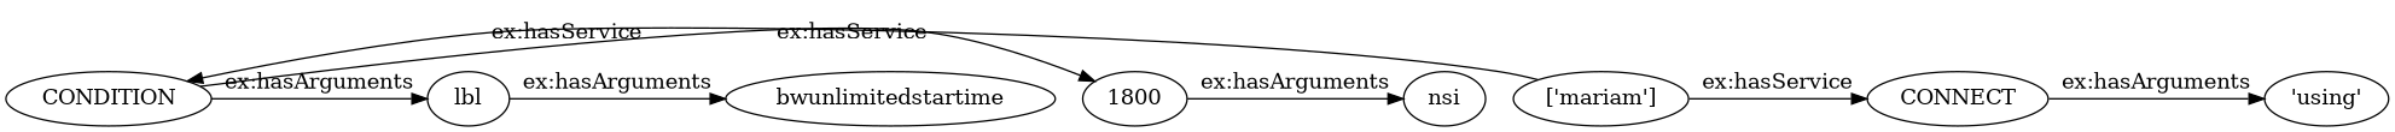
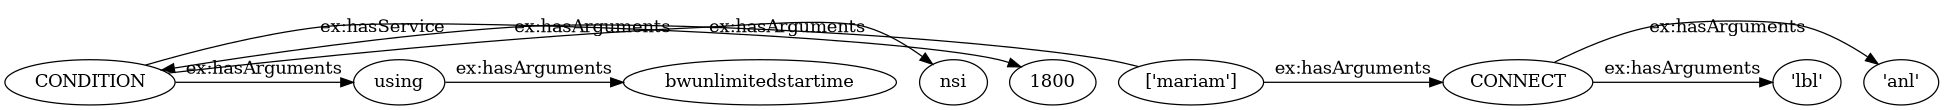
  digraph {
    edge [constraint=false]
    n1 [label=CONDITION]
-   n2 [label=lbl]
+   n2 [label=using]
    n3 [label=nsi]
    n4 [label=1800]
    n5 [label=bwunlimitedstartime]
    n6 [label=CONNECT]
-   n7 [label="'using'"]
+   n7 [label="'lbl'"]
+   n8 [label="'anl'"]
    n9 [label="['mariam']"]
    n1 -> n2 [label="ex:hasArguments"]
-   n4 -> n3 [label="ex:hasArguments"]
+   n1 -> n3 [label="ex:hasArguments"]
    n1 -> n4 [label="ex:hasService"]
    n2 -> n5 [label="ex:hasArguments"]
    n6 -> n7 [label="ex:hasArguments"]
-   n9 -> n1 [label="ex:hasService"]
-   n9 -> n6 [label="ex:hasService"]
+   n6 -> n8 [label="ex:hasArguments"]
+   n9 -> n1 [label="ex:hasArguments"]
+   n9 -> n6 [label="ex:hasArguments"]
  }
